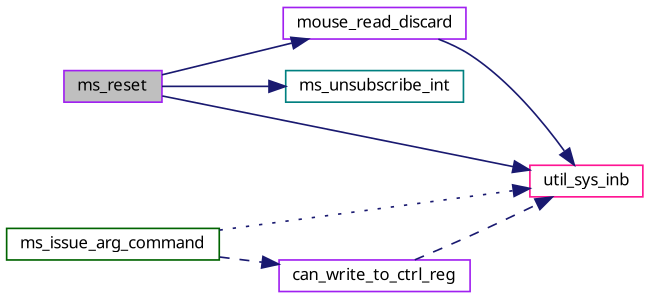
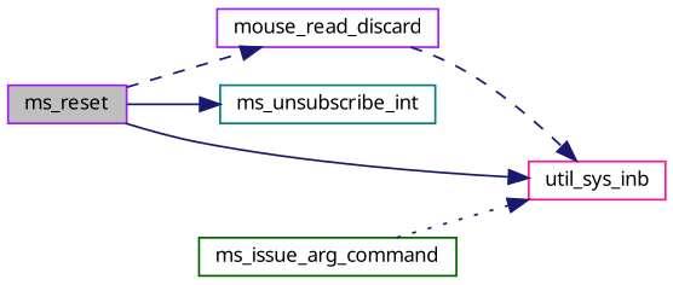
  digraph {
    fontname="Noto Sans"
    rankdir=LR
    node [color=purple fillcolor=white fontname="Noto Sans" fontsize=10 shape=record style=filled]
    edge [color=midnightblue fontname="Noto Sans" fontsize=10 labelfontname=Helvetica labelfontsize=10 style=dashed]
    n1 [fillcolor=grey75 fontcolor=black height=0.2 label=ms_reset width=0.4]
    n2 [height=0.2 label=mouse_read_discard width=0.4]
    n3 [color=teal height=0.2 label=ms_unsubscribe_int width=0.4]
    n4 [color=deeppink height=0.2 label=util_sys_inb width=0.4]
    n5 [color=darkgreen height=0.2 label=ms_issue_arg_command width=0.4]
-   n6 [height=0.2 label=can_write_to_ctrl_reg width=0.4]
-   n1 -> n2 [style=solid]
+   n1 -> n2
    n1 -> n3 [style=solid]
    n1 -> n4 [style=solid]
-   n2 -> n4 [style=solid]
+   n2 -> n4
    n5 -> n4 [style=dotted]
-   n5 -> n6
-   n6 -> n4
  }
